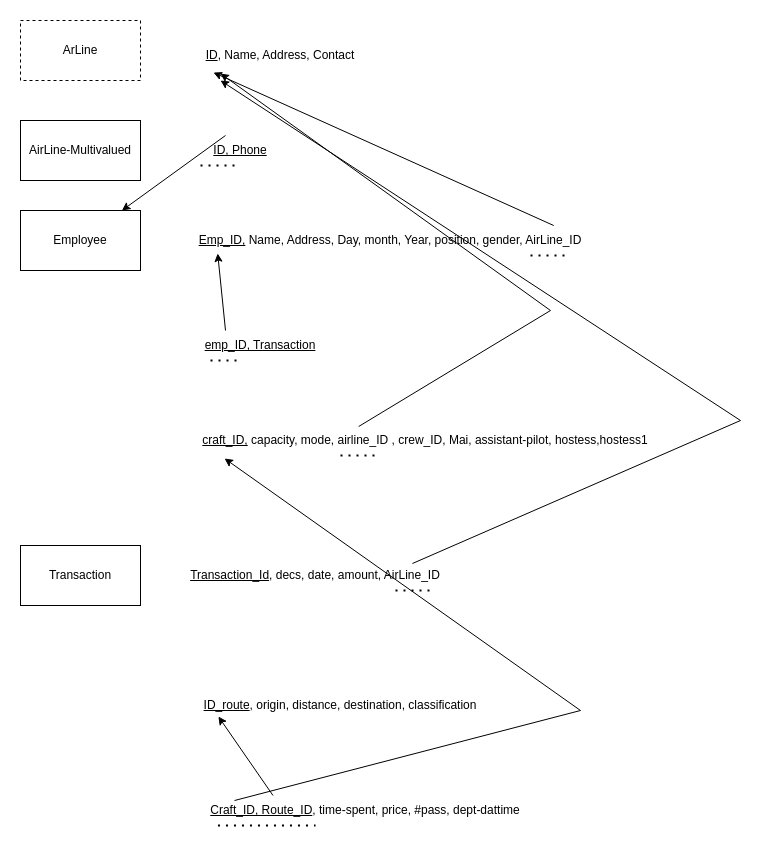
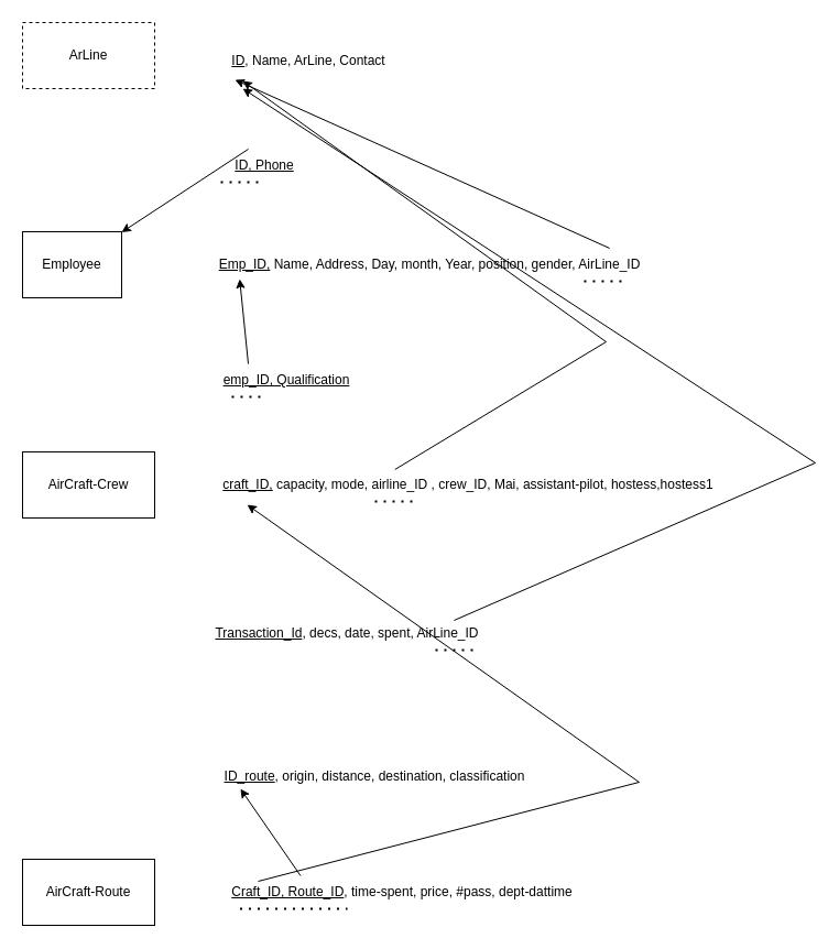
  <mxCell id="0" />
  <mxCell id="1" parent="0" />
- <mxCell id="2" value="Transaction" style="rounded=0;whiteSpace=wrap;html=1;" parent="1" vertex="1"><mxGeometry x="20" y="545" width="120" height="60" as="geometry" /></mxCell>
- <mxCell id="4" value="Employee" style="rounded=0;whiteSpace=wrap;html=1;" parent="1" vertex="1"><mxGeometry x="20" y="210" width="120" height="60" as="geometry" /></mxCell>
+ <mxCell id="3" value="AirCraft-Crew" style="rounded=0;whiteSpace=wrap;html=1;" parent="1" vertex="1"><mxGeometry x="20" y="410" width="120" height="60" as="geometry" /></mxCell>
+ <mxCell id="4" value="Employee" style="rounded=0;whiteSpace=wrap;html=1;" parent="1" vertex="1"><mxGeometry x="20" y="210" width="90" height="60" as="geometry" /></mxCell>
  <mxCell id="5" value="ArLine" style="rounded=0;whiteSpace=wrap;html=1;dashed=1;" parent="1" vertex="1"><mxGeometry x="20" y="20" width="120" height="60" as="geometry" /></mxCell>
+ <mxCell id="6" value="AirCraft-Route" style="rounded=0;whiteSpace=wrap;html=1;" vertex="1" parent="1"><mxGeometry x="20" y="780" width="120" height="60" as="geometry" /></mxCell>
  <mxCell id="7" value="&lt;u&gt;ID_route&lt;/u&gt;, origin, distance, destination, classification" style="text;html=1;align=center;verticalAlign=middle;whiteSpace=wrap;rounded=0;" vertex="1" parent="1"><mxGeometry x="190" y="690" width="300" height="30" as="geometry" /></mxCell>
- <mxCell id="8" value="&lt;u&gt;Transaction_Id&lt;/u&gt;, decs, date, amount, AirLine_ID" style="text;html=1;align=center;verticalAlign=middle;whiteSpace=wrap;rounded=0;" vertex="1" parent="1"><mxGeometry x="180" y="560" width="270" height="30" as="geometry" /></mxCell>
+ <mxCell id="8" value="&lt;u&gt;Transaction_Id&lt;/u&gt;, decs, date, spent, AirLine_ID" style="text;html=1;align=center;verticalAlign=middle;whiteSpace=wrap;rounded=0;" vertex="1" parent="1"><mxGeometry x="180" y="560" width="270" height="30" as="geometry" /></mxCell>
  <mxCell id="9" value="&lt;u&gt;ID, Phone&lt;/u&gt;" style="text;html=1;align=center;verticalAlign=middle;whiteSpace=wrap;rounded=0;" vertex="1" parent="1"><mxGeometry x="210" y="135" width="60" height="30" as="geometry" /></mxCell>
- <mxCell id="10" value="&lt;u&gt;emp_ID, Transaction&lt;/u&gt;" style="text;html=1;align=center;verticalAlign=middle;whiteSpace=wrap;rounded=0;" vertex="1" parent="1"><mxGeometry x="190" y="330" width="140" height="30" as="geometry" /></mxCell>
+ <mxCell id="10" value="&lt;u&gt;emp_ID, Qualification&lt;/u&gt;" style="text;html=1;align=center;verticalAlign=middle;whiteSpace=wrap;rounded=0;" vertex="1" parent="1"><mxGeometry x="190" y="330" width="140" height="30" as="geometry" /></mxCell>
  <mxCell id="11" value="&lt;u&gt;craft_ID,&lt;/u&gt; capacity, mode, airline_ID , crew_ID, Mai, assistant-pilot, hostess,hostess1" style="text;html=1;align=center;verticalAlign=middle;whiteSpace=wrap;rounded=0;" vertex="1" parent="1"><mxGeometry x="170" y="425" width="510" height="30" as="geometry" /></mxCell>
  <mxCell id="12" value="&lt;u&gt;Emp_ID,&lt;/u&gt; Name, Address, Day, month, Year, position, gender, AirLine_ID" style="text;html=1;align=center;verticalAlign=middle;whiteSpace=wrap;rounded=0;" vertex="1" parent="1"><mxGeometry x="190" y="225" width="400" height="30" as="geometry" /></mxCell>
- <mxCell id="13" value="&lt;u&gt;ID&lt;/u&gt;, Name, Address, Contact" style="text;html=1;align=center;verticalAlign=middle;whiteSpace=wrap;rounded=0;" vertex="1" parent="1"><mxGeometry x="200" y="40" width="160" height="30" as="geometry" /></mxCell>
- <mxCell id="14" value="AirLine-Multivalued" style="rounded=0;whiteSpace=wrap;html=1;" vertex="1" parent="1"><mxGeometry x="20" y="120" width="120" height="60" as="geometry" /></mxCell>
+ <mxCell id="13" value="&lt;u&gt;ID&lt;/u&gt;, Name, ArLine, Contact" style="text;html=1;align=center;verticalAlign=middle;whiteSpace=wrap;rounded=0;" vertex="1" parent="1"><mxGeometry x="200" y="40" width="160" height="30" as="geometry" /></mxCell>
  <mxCell id="15" value="&lt;u&gt;Craft_ID, Route_ID&lt;/u&gt;, time-spent, price, #pass, dept-dattime" style="text;html=1;align=center;verticalAlign=middle;whiteSpace=wrap;rounded=0;" vertex="1" parent="1"><mxGeometry x="180" y="795" width="370" height="30" as="geometry" /></mxCell>
  <mxCell id="16" value="" style="endArrow=none;dashed=1;html=1;dashPattern=1 3;strokeWidth=2;rounded=0;" edge="1" parent="1"><mxGeometry width="50" height="50" relative="1" as="geometry"><mxPoint x="340" y="455" as="sourcePoint" /><mxPoint x="380" y="455" as="targetPoint" /></mxGeometry></mxCell>
  <mxCell id="17" value="" style="endArrow=none;dashed=1;html=1;dashPattern=1 3;strokeWidth=2;rounded=0;" edge="1" parent="1"><mxGeometry width="50" height="50" relative="1" as="geometry"><mxPoint x="210" y="360" as="sourcePoint" /><mxPoint x="240" y="360" as="targetPoint" /></mxGeometry></mxCell>
  <mxCell id="18" value="" style="endArrow=none;dashed=1;html=1;dashPattern=1 3;strokeWidth=2;rounded=0;entryX=0.365;entryY=1;entryDx=0;entryDy=0;entryPerimeter=0;" edge="1" parent="1" target="15"><mxGeometry width="50" height="50" relative="1" as="geometry"><mxPoint x="217.47" y="825" as="sourcePoint" /><mxPoint x="302.54" y="823" as="targetPoint" /><Array as="points" /></mxGeometry></mxCell>
  <mxCell id="19" value="" style="endArrow=none;dashed=1;html=1;dashPattern=1 3;strokeWidth=2;rounded=0;" edge="1" parent="1"><mxGeometry width="50" height="50" relative="1" as="geometry"><mxPoint x="530" y="255" as="sourcePoint" /><mxPoint x="570" y="255" as="targetPoint" /></mxGeometry></mxCell>
  <mxCell id="20" value="" style="endArrow=none;dashed=1;html=1;dashPattern=1 3;strokeWidth=2;rounded=0;" edge="1" parent="1"><mxGeometry width="50" height="50" relative="1" as="geometry"><mxPoint x="200" y="165" as="sourcePoint" /><mxPoint x="240" y="165" as="targetPoint" /></mxGeometry></mxCell>
  <mxCell id="21" value="" style="endArrow=none;dashed=1;html=1;dashPattern=1 3;strokeWidth=2;rounded=0;" edge="1" parent="1"><mxGeometry width="50" height="50" relative="1" as="geometry"><mxPoint x="395" y="590" as="sourcePoint" /><mxPoint x="435" y="590" as="targetPoint" /></mxGeometry></mxCell>
  <mxCell id="22" value="" style="endArrow=classic;html=1;rounded=0;exitX=0.25;exitY=0;exitDx=0;exitDy=0;" edge="1" parent="1" source="9" target="4"><mxGeometry width="50" height="50" relative="1" as="geometry"><mxPoint x="410" y="440" as="sourcePoint" /><mxPoint x="460" y="390" as="targetPoint" /></mxGeometry></mxCell>
  <mxCell id="23" value="" style="endArrow=classic;html=1;rounded=0;exitX=0.908;exitY=0;exitDx=0;exitDy=0;exitPerimeter=0;entryX=0.081;entryY=1.067;entryDx=0;entryDy=0;entryPerimeter=0;" edge="1" parent="1" source="12" target="13"><mxGeometry width="50" height="50" relative="1" as="geometry"><mxPoint x="410" y="440" as="sourcePoint" /><mxPoint x="460" y="390" as="targetPoint" /></mxGeometry></mxCell>
  <mxCell id="24" value="" style="endArrow=classic;html=1;rounded=0;exitX=0.369;exitY=0.033;exitDx=0;exitDy=0;exitPerimeter=0;entryX=0.125;entryY=1.1;entryDx=0;entryDy=0;entryPerimeter=0;" edge="1" parent="1" source="11" target="13"><mxGeometry width="50" height="50" relative="1" as="geometry"><mxPoint x="410" y="440" as="sourcePoint" /><mxPoint x="460" y="390" as="targetPoint" /><Array as="points"><mxPoint x="550" y="310" /></Array></mxGeometry></mxCell>
  <mxCell id="25" value="" style="endArrow=classic;html=1;rounded=0;exitX=0.859;exitY=0.1;exitDx=0;exitDy=0;exitPerimeter=0;" edge="1" parent="1" source="8"><mxGeometry width="50" height="50" relative="1" as="geometry"><mxPoint x="410" y="440" as="sourcePoint" /><mxPoint x="220" y="80" as="targetPoint" /><Array as="points"><mxPoint x="740" y="420" /></Array></mxGeometry></mxCell>
  <mxCell id="26" value="" style="endArrow=classic;html=1;rounded=0;exitX=0.146;exitY=0.167;exitDx=0;exitDy=0;exitPerimeter=0;entryX=0.106;entryY=1.1;entryDx=0;entryDy=0;entryPerimeter=0;" edge="1" parent="1" source="15" target="11"><mxGeometry width="50" height="50" relative="1" as="geometry"><mxPoint x="410" y="440" as="sourcePoint" /><mxPoint x="460" y="390" as="targetPoint" /><Array as="points"><mxPoint x="580" y="710" /></Array></mxGeometry></mxCell>
  <mxCell id="27" value="" style="endArrow=classic;html=1;rounded=0;exitX=0.25;exitY=0;exitDx=0;exitDy=0;entryX=0.093;entryY=0.867;entryDx=0;entryDy=0;entryPerimeter=0;" edge="1" parent="1" source="15" target="7"><mxGeometry width="50" height="50" relative="1" as="geometry"><mxPoint x="410" y="440" as="sourcePoint" /><mxPoint x="460" y="390" as="targetPoint" /></mxGeometry></mxCell>
  <mxCell id="28" value="" style="endArrow=classic;html=1;rounded=0;exitX=0.25;exitY=0;exitDx=0;exitDy=0;entryX=0.068;entryY=0.933;entryDx=0;entryDy=0;entryPerimeter=0;" edge="1" parent="1" source="10" target="12"><mxGeometry width="50" height="50" relative="1" as="geometry"><mxPoint x="410" y="440" as="sourcePoint" /><mxPoint x="460" y="390" as="targetPoint" /></mxGeometry></mxCell>
